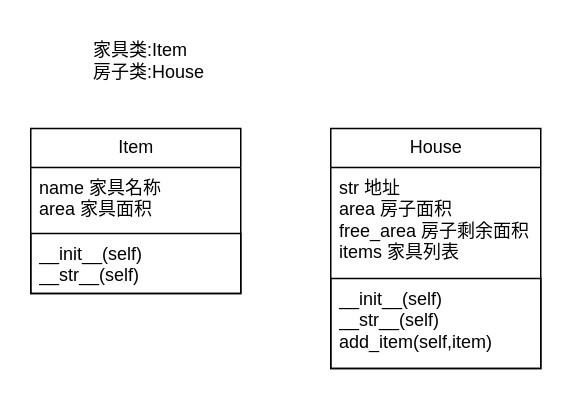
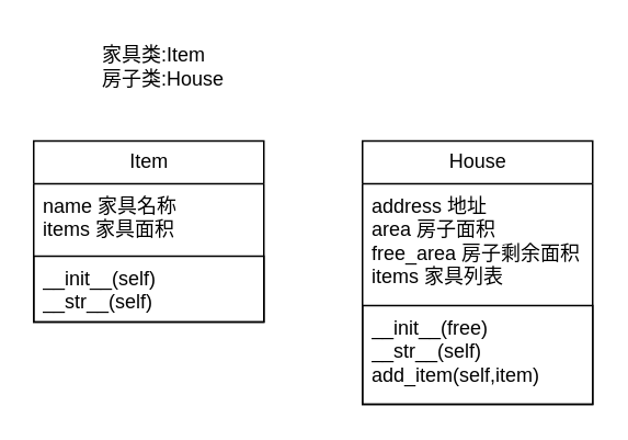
  <mxCell id="0" />
  <mxCell id="1" parent="0" />
  <mxCell id="2" value="Item" style="swimlane;fontStyle=0;childLayout=stackLayout;horizontal=1;startSize=26;fillColor=none;horizontalStack=0;resizeParent=1;resizeParentMax=0;resizeLast=0;collapsible=1;marginBottom=0;html=1;" vertex="1" parent="1"><mxGeometry x="20" y="85" width="140" height="110" as="geometry" /></mxCell>
- <mxCell id="3" value="name 家具名称&lt;br&gt;area 家具面积" style="text;strokeColor=none;fillColor=none;align=left;verticalAlign=top;spacingLeft=4;spacingRight=4;overflow=hidden;rotatable=0;points=[[0,0.5],[1,0.5]];portConstraint=eastwest;whiteSpace=wrap;html=1;" vertex="1" parent="2"><mxGeometry y="26" width="140" height="44" as="geometry" /></mxCell>
+ <mxCell id="3" value="name 家具名称&lt;br&gt;items 家具面积" style="text;strokeColor=none;fillColor=none;align=left;verticalAlign=top;spacingLeft=4;spacingRight=4;overflow=hidden;rotatable=0;points=[[0,0.5],[1,0.5]];portConstraint=eastwest;whiteSpace=wrap;html=1;" vertex="1" parent="2"><mxGeometry y="26" width="140" height="44" as="geometry" /></mxCell>
  <mxCell id="4" value="__init__(self)&lt;br&gt;__str__(self)" style="text;align=left;verticalAlign=top;spacingLeft=4;spacingRight=4;overflow=hidden;rotatable=0;points=[[0,0.5],[1,0.5]];portConstraint=eastwest;whiteSpace=wrap;html=1;rounded=0;strokeColor=default;" vertex="1" parent="2"><mxGeometry y="70" width="140" height="40" as="geometry" /></mxCell>
  <mxCell id="5" value="House" style="swimlane;fontStyle=0;childLayout=stackLayout;horizontal=1;startSize=26;fillColor=none;horizontalStack=0;resizeParent=1;resizeParentMax=0;resizeLast=0;collapsible=1;marginBottom=0;html=1;" vertex="1" parent="1"><mxGeometry x="220" y="85" width="140" height="160" as="geometry" /></mxCell>
- <mxCell id="6" value="str 地址&lt;br&gt;area 房子面积&lt;br&gt;free_area 房子剩余面积&lt;br&gt;items 家具列表" style="text;strokeColor=none;fillColor=none;align=left;verticalAlign=top;spacingLeft=4;spacingRight=4;overflow=hidden;rotatable=0;points=[[0,0.5],[1,0.5]];portConstraint=eastwest;whiteSpace=wrap;html=1;" vertex="1" parent="5"><mxGeometry y="26" width="140" height="74" as="geometry" /></mxCell>
- <mxCell id="7" value="__init__(self)&lt;div&gt;__str__(self)&lt;/div&gt;&lt;div&gt;add_item(self,item)&lt;/div&gt;" style="text;strokeColor=default;fillColor=none;align=left;verticalAlign=top;spacingLeft=4;spacingRight=4;overflow=hidden;rotatable=0;points=[[0,0.5],[1,0.5]];portConstraint=eastwest;whiteSpace=wrap;html=1;" vertex="1" parent="5"><mxGeometry y="100" width="140" height="60" as="geometry" /></mxCell>
+ <mxCell id="6" value="address 地址&lt;br&gt;area 房子面积&lt;br&gt;free_area 房子剩余面积&lt;br&gt;items 家具列表" style="text;strokeColor=none;fillColor=none;align=left;verticalAlign=top;spacingLeft=4;spacingRight=4;overflow=hidden;rotatable=0;points=[[0,0.5],[1,0.5]];portConstraint=eastwest;whiteSpace=wrap;html=1;" vertex="1" parent="5"><mxGeometry y="26" width="140" height="74" as="geometry" /></mxCell>
+ <mxCell id="7" value="__init__(free)&lt;div&gt;__str__(self)&lt;/div&gt;&lt;div&gt;add_item(self,item)&lt;/div&gt;" style="text;strokeColor=default;fillColor=none;align=left;verticalAlign=top;spacingLeft=4;spacingRight=4;overflow=hidden;rotatable=0;points=[[0,0.5],[1,0.5]];portConstraint=eastwest;whiteSpace=wrap;html=1;" vertex="1" parent="5"><mxGeometry y="100" width="140" height="60" as="geometry" /></mxCell>
  <mxCell id="8" value="家具类:Item&lt;br&gt;&lt;div style=&quot;&quot;&gt;&lt;span style=&quot;background-color: transparent;&quot;&gt;房子类:House&lt;/span&gt;&lt;/div&gt;" style="text;html=1;align=left;verticalAlign=middle;resizable=0;points=[];autosize=1;strokeColor=none;fillColor=none;" vertex="1" parent="1"><mxGeometry x="60" y="20" width="100" height="40" as="geometry" /></mxCell>
